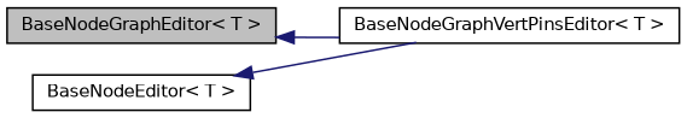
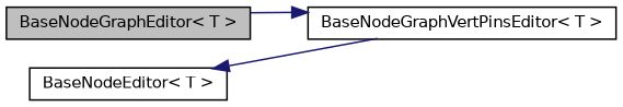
  digraph {
    rankdir=LR
    node [color=black fillcolor=white fontname=Helvetica fontsize=10 shape=record style=filled]
    edge [color=midnightblue dir=back fontname=Helvetica fontsize=10 labelfontname=Helvetica labelfontsize=10 style=solid]
    n1 [fillcolor=grey75 fontcolor=black height=0.2 label="BaseNodeGraphEditor\< T \>" width=0.4]
    n2 [height=0.2 label="BaseNodeGraphVertPinsEditor\< T \>" width=0.4]
    n3 [height=0.2 label="BaseNodeEditor\< T \>" width=0.4]
-   n1 -> n2
+   n2 -> n1
    n3 -> n2
  }
